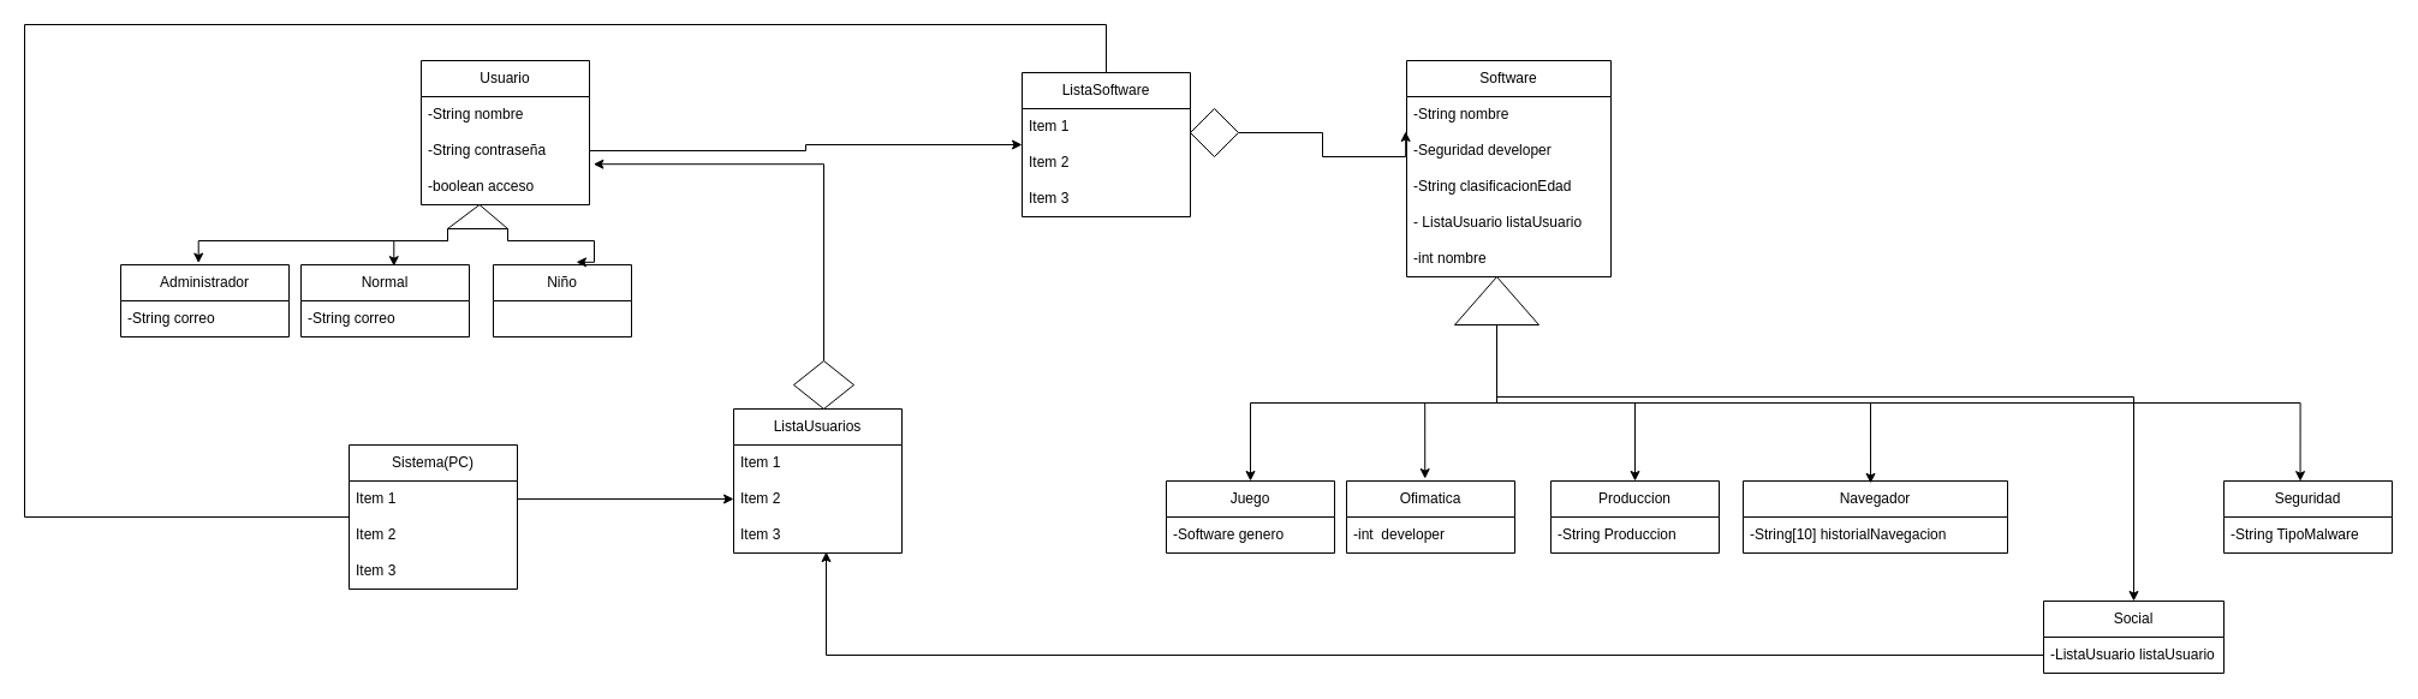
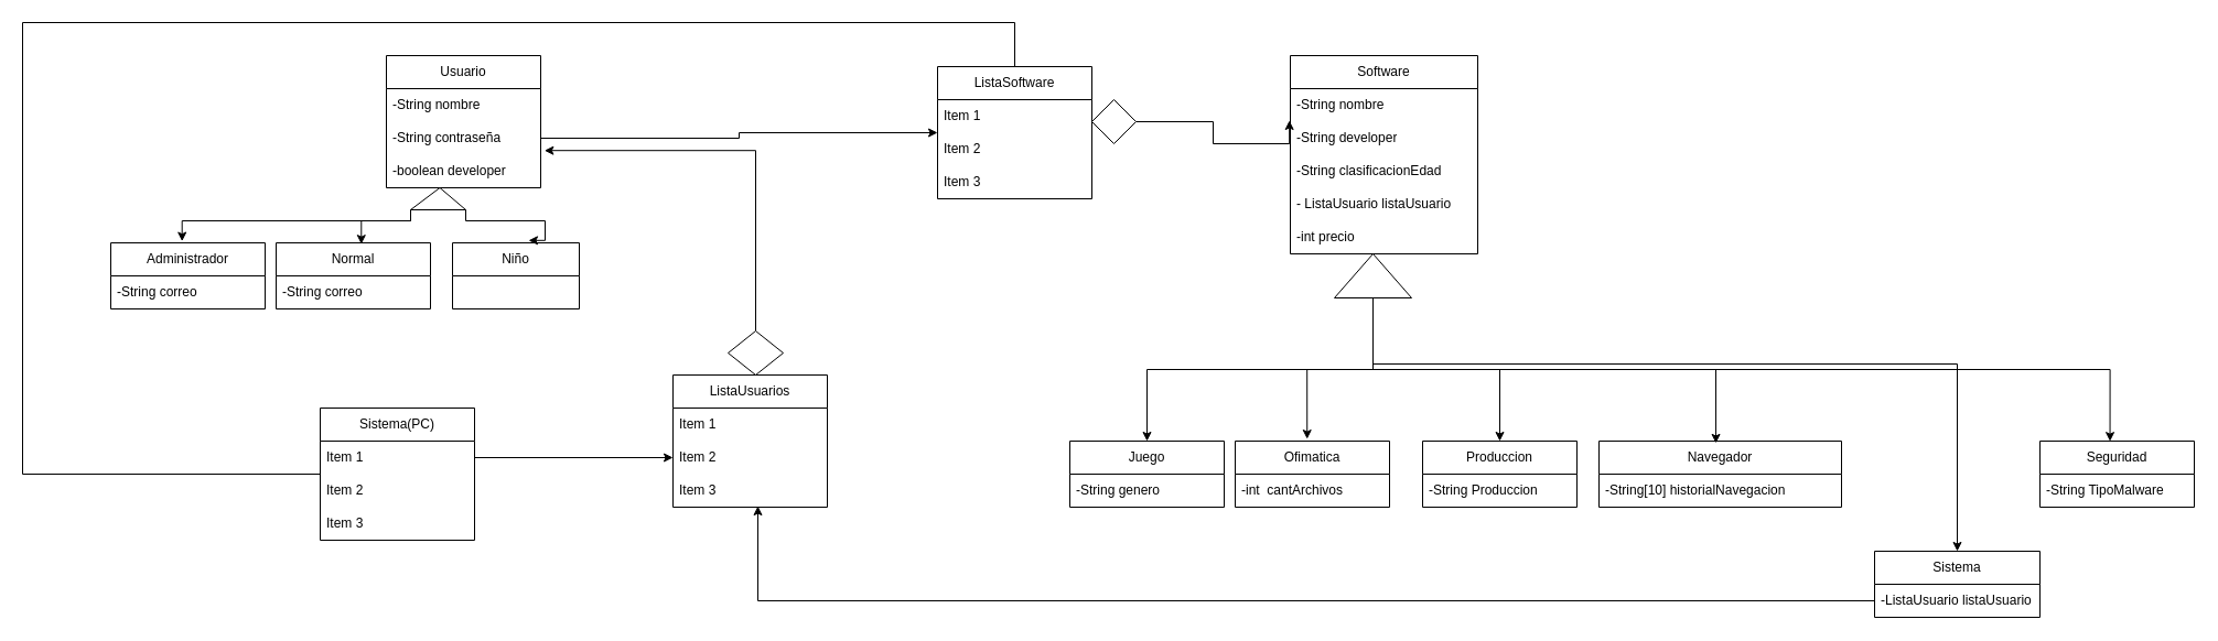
  <mxCell id="0" />
  <mxCell id="1" parent="0" />
  <mxCell id="2" value="Usuario" style="swimlane;fontStyle=0;childLayout=stackLayout;horizontal=1;startSize=30;horizontalStack=0;resizeParent=1;resizeParentMax=0;resizeLast=0;collapsible=1;marginBottom=0;whiteSpace=wrap;html=1;" parent="1" vertex="1"><mxGeometry x="350" y="50" width="140" height="120" as="geometry" /></mxCell>
  <mxCell id="3" value="-String nombre" style="text;strokeColor=none;fillColor=none;align=left;verticalAlign=middle;spacingLeft=4;spacingRight=4;overflow=hidden;points=[[0,0.5],[1,0.5]];portConstraint=eastwest;rotatable=0;whiteSpace=wrap;html=1;" parent="2" vertex="1"><mxGeometry y="30" width="140" height="30" as="geometry" /></mxCell>
  <mxCell id="4" value="-String contraseña" style="text;strokeColor=none;fillColor=none;align=left;verticalAlign=middle;spacingLeft=4;spacingRight=4;overflow=hidden;points=[[0,0.5],[1,0.5]];portConstraint=eastwest;rotatable=0;whiteSpace=wrap;html=1;" parent="2" vertex="1"><mxGeometry y="60" width="140" height="30" as="geometry" /></mxCell>
- <mxCell id="5" value="-boolean acceso" style="text;strokeColor=none;fillColor=none;align=left;verticalAlign=middle;spacingLeft=4;spacingRight=4;overflow=hidden;points=[[0,0.5],[1,0.5]];portConstraint=eastwest;rotatable=0;whiteSpace=wrap;html=1;" vertex="1" parent="2"><mxGeometry y="90" width="140" height="30" as="geometry" /></mxCell>
+ <mxCell id="5" value="-boolean developer" style="text;strokeColor=none;fillColor=none;align=left;verticalAlign=middle;spacingLeft=4;spacingRight=4;overflow=hidden;points=[[0,0.5],[1,0.5]];portConstraint=eastwest;rotatable=0;whiteSpace=wrap;html=1;" vertex="1" parent="2"><mxGeometry y="90" width="140" height="30" as="geometry" /></mxCell>
  <mxCell id="6" value="Software" style="swimlane;fontStyle=0;childLayout=stackLayout;horizontal=1;startSize=30;horizontalStack=0;resizeParent=1;resizeParentMax=0;resizeLast=0;collapsible=1;marginBottom=0;whiteSpace=wrap;html=1;" parent="1" vertex="1"><mxGeometry x="1170" y="50" width="170" height="180" as="geometry" /></mxCell>
  <mxCell id="7" value="-String nombre" style="text;strokeColor=none;fillColor=none;align=left;verticalAlign=middle;spacingLeft=4;spacingRight=4;overflow=hidden;points=[[0,0.5],[1,0.5]];portConstraint=eastwest;rotatable=0;whiteSpace=wrap;html=1;" parent="6" vertex="1"><mxGeometry y="30" width="170" height="30" as="geometry" /></mxCell>
- <mxCell id="8" value="-Seguridad developer" style="text;strokeColor=none;fillColor=none;align=left;verticalAlign=middle;spacingLeft=4;spacingRight=4;overflow=hidden;points=[[0,0.5],[1,0.5]];portConstraint=eastwest;rotatable=0;whiteSpace=wrap;html=1;" parent="6" vertex="1"><mxGeometry y="60" width="170" height="30" as="geometry" /></mxCell>
+ <mxCell id="8" value="-String developer" style="text;strokeColor=none;fillColor=none;align=left;verticalAlign=middle;spacingLeft=4;spacingRight=4;overflow=hidden;points=[[0,0.5],[1,0.5]];portConstraint=eastwest;rotatable=0;whiteSpace=wrap;html=1;" parent="6" vertex="1"><mxGeometry y="60" width="170" height="30" as="geometry" /></mxCell>
  <mxCell id="9" value="-String clasificacionEdad" style="text;strokeColor=none;fillColor=none;align=left;verticalAlign=middle;spacingLeft=4;spacingRight=4;overflow=hidden;points=[[0,0.5],[1,0.5]];portConstraint=eastwest;rotatable=0;whiteSpace=wrap;html=1;" parent="6" vertex="1"><mxGeometry y="90" width="170" height="30" as="geometry" /></mxCell>
  <mxCell id="10" value="- ListaUsuario listaUsuario" style="text;strokeColor=none;fillColor=none;align=left;verticalAlign=middle;spacingLeft=4;spacingRight=4;overflow=hidden;points=[[0,0.5],[1,0.5]];portConstraint=eastwest;rotatable=0;whiteSpace=wrap;html=1;" parent="6" vertex="1"><mxGeometry y="120" width="170" height="30" as="geometry" /></mxCell>
- <mxCell id="11" value="-int nombre" style="text;strokeColor=none;fillColor=none;align=left;verticalAlign=middle;spacingLeft=4;spacingRight=4;overflow=hidden;points=[[0,0.5],[1,0.5]];portConstraint=eastwest;rotatable=0;whiteSpace=wrap;html=1;" parent="6" vertex="1"><mxGeometry y="150" width="170" height="30" as="geometry" /></mxCell>
+ <mxCell id="11" value="-int precio" style="text;strokeColor=none;fillColor=none;align=left;verticalAlign=middle;spacingLeft=4;spacingRight=4;overflow=hidden;points=[[0,0.5],[1,0.5]];portConstraint=eastwest;rotatable=0;whiteSpace=wrap;html=1;" parent="6" vertex="1"><mxGeometry y="150" width="170" height="30" as="geometry" /></mxCell>
  <mxCell id="12" value="Juego" style="swimlane;fontStyle=0;childLayout=stackLayout;horizontal=1;startSize=30;horizontalStack=0;resizeParent=1;resizeParentMax=0;resizeLast=0;collapsible=1;marginBottom=0;whiteSpace=wrap;html=1;" parent="1" vertex="1"><mxGeometry x="970" y="400" width="140" height="60" as="geometry" /></mxCell>
- <mxCell id="13" value="-Software genero" style="text;strokeColor=none;fillColor=none;align=left;verticalAlign=middle;spacingLeft=4;spacingRight=4;overflow=hidden;points=[[0,0.5],[1,0.5]];portConstraint=eastwest;rotatable=0;whiteSpace=wrap;html=1;" parent="12" vertex="1"><mxGeometry y="30" width="140" height="30" as="geometry" /></mxCell>
+ <mxCell id="13" value="-String genero" style="text;strokeColor=none;fillColor=none;align=left;verticalAlign=middle;spacingLeft=4;spacingRight=4;overflow=hidden;points=[[0,0.5],[1,0.5]];portConstraint=eastwest;rotatable=0;whiteSpace=wrap;html=1;" parent="12" vertex="1"><mxGeometry y="30" width="140" height="30" as="geometry" /></mxCell>
  <mxCell id="14" value="Ofimatica" style="swimlane;fontStyle=0;childLayout=stackLayout;horizontal=1;startSize=30;horizontalStack=0;resizeParent=1;resizeParentMax=0;resizeLast=0;collapsible=1;marginBottom=0;whiteSpace=wrap;html=1;" parent="1" vertex="1"><mxGeometry x="1120" y="400" width="140" height="60" as="geometry" /></mxCell>
- <mxCell id="15" value="-int&amp;nbsp; developer" style="text;strokeColor=none;fillColor=none;align=left;verticalAlign=middle;spacingLeft=4;spacingRight=4;overflow=hidden;points=[[0,0.5],[1,0.5]];portConstraint=eastwest;rotatable=0;whiteSpace=wrap;html=1;" parent="14" vertex="1"><mxGeometry y="30" width="140" height="30" as="geometry" /></mxCell>
+ <mxCell id="15" value="-int&amp;nbsp; cantArchivos" style="text;strokeColor=none;fillColor=none;align=left;verticalAlign=middle;spacingLeft=4;spacingRight=4;overflow=hidden;points=[[0,0.5],[1,0.5]];portConstraint=eastwest;rotatable=0;whiteSpace=wrap;html=1;" parent="14" vertex="1"><mxGeometry y="30" width="140" height="30" as="geometry" /></mxCell>
  <mxCell id="16" value="Produccion" style="swimlane;fontStyle=0;childLayout=stackLayout;horizontal=1;startSize=30;horizontalStack=0;resizeParent=1;resizeParentMax=0;resizeLast=0;collapsible=1;marginBottom=0;whiteSpace=wrap;html=1;" parent="1" vertex="1"><mxGeometry x="1290" y="400" width="140" height="60" as="geometry" /></mxCell>
  <mxCell id="17" value="-String Produccion" style="text;strokeColor=none;fillColor=none;align=left;verticalAlign=middle;spacingLeft=4;spacingRight=4;overflow=hidden;points=[[0,0.5],[1,0.5]];portConstraint=eastwest;rotatable=0;whiteSpace=wrap;html=1;" parent="16" vertex="1"><mxGeometry y="30" width="140" height="30" as="geometry" /></mxCell>
  <mxCell id="18" value="Navegador" style="swimlane;fontStyle=0;childLayout=stackLayout;horizontal=1;startSize=30;horizontalStack=0;resizeParent=1;resizeParentMax=0;resizeLast=0;collapsible=1;marginBottom=0;whiteSpace=wrap;html=1;" parent="1" vertex="1"><mxGeometry x="1450" y="400" width="220" height="60" as="geometry" /></mxCell>
  <mxCell id="19" value="-String[10] historialNavegacion&amp;nbsp;" style="text;strokeColor=none;fillColor=none;align=left;verticalAlign=middle;spacingLeft=4;spacingRight=4;overflow=hidden;points=[[0,0.5],[1,0.5]];portConstraint=eastwest;rotatable=0;whiteSpace=wrap;html=1;" parent="18" vertex="1"><mxGeometry y="30" width="220" height="30" as="geometry" /></mxCell>
  <mxCell id="20" value="Seguridad" style="swimlane;fontStyle=0;childLayout=stackLayout;horizontal=1;startSize=30;horizontalStack=0;resizeParent=1;resizeParentMax=0;resizeLast=0;collapsible=1;marginBottom=0;whiteSpace=wrap;html=1;" parent="1" vertex="1"><mxGeometry x="1850" y="400" width="140" height="60" as="geometry" /></mxCell>
  <mxCell id="21" value="-String TipoMalware" style="text;strokeColor=none;fillColor=none;align=left;verticalAlign=middle;spacingLeft=4;spacingRight=4;overflow=hidden;points=[[0,0.5],[1,0.5]];portConstraint=eastwest;rotatable=0;whiteSpace=wrap;html=1;" parent="20" vertex="1"><mxGeometry y="30" width="140" height="30" as="geometry" /></mxCell>
- <mxCell id="22" value="Social" style="swimlane;fontStyle=0;childLayout=stackLayout;horizontal=1;startSize=30;horizontalStack=0;resizeParent=1;resizeParentMax=0;resizeLast=0;collapsible=1;marginBottom=0;whiteSpace=wrap;html=1;" parent="1" vertex="1"><mxGeometry x="1700" y="500" width="150" height="60" as="geometry" /></mxCell>
+ <mxCell id="22" value="Sistema" style="swimlane;fontStyle=0;childLayout=stackLayout;horizontal=1;startSize=30;horizontalStack=0;resizeParent=1;resizeParentMax=0;resizeLast=0;collapsible=1;marginBottom=0;whiteSpace=wrap;html=1;" parent="1" vertex="1"><mxGeometry x="1700" y="500" width="150" height="60" as="geometry" /></mxCell>
  <mxCell id="23" value="-ListaUsuario listaUsuario" style="text;strokeColor=none;fillColor=none;align=left;verticalAlign=middle;spacingLeft=4;spacingRight=4;overflow=hidden;points=[[0,0.5],[1,0.5]];portConstraint=eastwest;rotatable=0;whiteSpace=wrap;html=1;" parent="22" vertex="1"><mxGeometry y="30" width="150" height="30" as="geometry" /></mxCell>
  <mxCell id="24" style="edgeStyle=orthogonalEdgeStyle;rounded=0;orthogonalLoop=1;jettySize=auto;html=1;entryX=0.466;entryY=-0.032;entryDx=0;entryDy=0;entryPerimeter=0;" parent="1" source="30" target="14" edge="1"><mxGeometry relative="1" as="geometry" /></mxCell>
  <mxCell id="25" style="edgeStyle=orthogonalEdgeStyle;rounded=0;orthogonalLoop=1;jettySize=auto;html=1;exitX=0.5;exitY=1;exitDx=0;exitDy=0;exitPerimeter=0;entryX=0.5;entryY=0;entryDx=0;entryDy=0;" parent="1" source="30" target="16" edge="1"><mxGeometry relative="1" as="geometry" /></mxCell>
  <mxCell id="26" style="edgeStyle=orthogonalEdgeStyle;rounded=0;orthogonalLoop=1;jettySize=auto;html=1;exitX=0.5;exitY=1;exitDx=0;exitDy=0;exitPerimeter=0;entryX=0.482;entryY=0.032;entryDx=0;entryDy=0;entryPerimeter=0;" parent="1" source="30" target="18" edge="1"><mxGeometry relative="1" as="geometry" /></mxCell>
  <mxCell id="27" style="edgeStyle=orthogonalEdgeStyle;rounded=0;orthogonalLoop=1;jettySize=auto;html=1;exitX=0.5;exitY=1;exitDx=0;exitDy=0;exitPerimeter=0;" parent="1" source="30" target="22" edge="1"><mxGeometry relative="1" as="geometry"><Array as="points"><mxPoint x="1245" y="330" /><mxPoint x="1775" y="330" /></Array></mxGeometry></mxCell>
  <mxCell id="28" style="edgeStyle=orthogonalEdgeStyle;rounded=0;orthogonalLoop=1;jettySize=auto;html=1;exitX=0.5;exitY=1;exitDx=0;exitDy=0;exitPerimeter=0;entryX=0.454;entryY=0.003;entryDx=0;entryDy=0;entryPerimeter=0;" parent="1" source="30" target="20" edge="1"><mxGeometry relative="1" as="geometry" /></mxCell>
  <mxCell id="29" style="edgeStyle=orthogonalEdgeStyle;rounded=0;orthogonalLoop=1;jettySize=auto;html=1;exitX=0.5;exitY=1;exitDx=0;exitDy=0;exitPerimeter=0;" parent="1" source="30" target="12" edge="1"><mxGeometry relative="1" as="geometry" /></mxCell>
  <mxCell id="30" value="" style="verticalLabelPosition=bottom;verticalAlign=top;html=1;shape=mxgraph.basic.acute_triangle;dx=0.5;" parent="1" vertex="1"><mxGeometry x="1210" y="230" width="70" height="40" as="geometry" /></mxCell>
  <mxCell id="31" value="ListaSoftware" style="swimlane;fontStyle=0;childLayout=stackLayout;horizontal=1;startSize=30;horizontalStack=0;resizeParent=1;resizeParentMax=0;resizeLast=0;collapsible=1;marginBottom=0;whiteSpace=wrap;html=1;" parent="1" vertex="1"><mxGeometry x="850" y="60" width="140" height="120" as="geometry" /></mxCell>
  <mxCell id="32" value="Item 1" style="text;strokeColor=none;fillColor=none;align=left;verticalAlign=middle;spacingLeft=4;spacingRight=4;overflow=hidden;points=[[0,0.5],[1,0.5]];portConstraint=eastwest;rotatable=0;whiteSpace=wrap;html=1;" parent="31" vertex="1"><mxGeometry y="30" width="140" height="30" as="geometry" /></mxCell>
  <mxCell id="33" value="Item 2" style="text;strokeColor=none;fillColor=none;align=left;verticalAlign=middle;spacingLeft=4;spacingRight=4;overflow=hidden;points=[[0,0.5],[1,0.5]];portConstraint=eastwest;rotatable=0;whiteSpace=wrap;html=1;" parent="31" vertex="1"><mxGeometry y="60" width="140" height="30" as="geometry" /></mxCell>
  <mxCell id="34" value="Item 3" style="text;strokeColor=none;fillColor=none;align=left;verticalAlign=middle;spacingLeft=4;spacingRight=4;overflow=hidden;points=[[0,0.5],[1,0.5]];portConstraint=eastwest;rotatable=0;whiteSpace=wrap;html=1;" parent="31" vertex="1"><mxGeometry y="90" width="140" height="30" as="geometry" /></mxCell>
  <mxCell id="35" style="edgeStyle=orthogonalEdgeStyle;rounded=0;orthogonalLoop=1;jettySize=auto;html=1;exitX=1;exitY=0.5;exitDx=0;exitDy=0;entryX=-0.005;entryY=0.966;entryDx=0;entryDy=0;entryPerimeter=0;" parent="1" source="36" target="7" edge="1"><mxGeometry relative="1" as="geometry" /></mxCell>
  <mxCell id="36" value="" style="rhombus;whiteSpace=wrap;html=1;" parent="1" vertex="1"><mxGeometry x="990" y="90" width="40" height="40" as="geometry" /></mxCell>
  <mxCell id="37" style="edgeStyle=orthogonalEdgeStyle;rounded=0;orthogonalLoop=1;jettySize=auto;html=1;" parent="1" source="4" target="33" edge="1"><mxGeometry relative="1" as="geometry"><Array as="points"><mxPoint x="670" y="125" /><mxPoint x="670" y="120" /></Array></mxGeometry></mxCell>
  <mxCell id="38" value="ListaUsuarios" style="swimlane;fontStyle=0;childLayout=stackLayout;horizontal=1;startSize=30;horizontalStack=0;resizeParent=1;resizeParentMax=0;resizeLast=0;collapsible=1;marginBottom=0;whiteSpace=wrap;html=1;" parent="1" vertex="1"><mxGeometry x="610" y="340" width="140" height="120" as="geometry" /></mxCell>
  <mxCell id="39" value="Item 1" style="text;strokeColor=none;fillColor=none;align=left;verticalAlign=middle;spacingLeft=4;spacingRight=4;overflow=hidden;points=[[0,0.5],[1,0.5]];portConstraint=eastwest;rotatable=0;whiteSpace=wrap;html=1;" parent="38" vertex="1"><mxGeometry y="30" width="140" height="30" as="geometry" /></mxCell>
  <mxCell id="40" value="Item 2" style="text;strokeColor=none;fillColor=none;align=left;verticalAlign=middle;spacingLeft=4;spacingRight=4;overflow=hidden;points=[[0,0.5],[1,0.5]];portConstraint=eastwest;rotatable=0;whiteSpace=wrap;html=1;" parent="38" vertex="1"><mxGeometry y="60" width="140" height="30" as="geometry" /></mxCell>
  <mxCell id="41" value="Item 3" style="text;strokeColor=none;fillColor=none;align=left;verticalAlign=middle;spacingLeft=4;spacingRight=4;overflow=hidden;points=[[0,0.5],[1,0.5]];portConstraint=eastwest;rotatable=0;whiteSpace=wrap;html=1;" parent="38" vertex="1"><mxGeometry y="90" width="140" height="30" as="geometry" /></mxCell>
  <mxCell id="42" style="edgeStyle=orthogonalEdgeStyle;rounded=0;orthogonalLoop=1;jettySize=auto;html=1;exitX=0.5;exitY=0;exitDx=0;exitDy=0;entryX=1.024;entryY=0.873;entryDx=0;entryDy=0;entryPerimeter=0;" parent="1" source="43" target="4" edge="1"><mxGeometry relative="1" as="geometry" /></mxCell>
  <mxCell id="43" value="" style="rhombus;whiteSpace=wrap;html=1;" parent="1" vertex="1"><mxGeometry x="660" y="300" width="50" height="40" as="geometry" /></mxCell>
  <mxCell id="44" style="edgeStyle=orthogonalEdgeStyle;rounded=0;orthogonalLoop=1;jettySize=auto;html=1;endArrow=none;" parent="1" source="45" target="31" edge="1"><mxGeometry relative="1" as="geometry"><Array as="points"><mxPoint x="20" y="430" /><mxPoint x="20" y="20" /><mxPoint x="920" y="20" /></Array></mxGeometry></mxCell>
  <mxCell id="45" value="Sistema(PC)" style="swimlane;fontStyle=0;childLayout=stackLayout;horizontal=1;startSize=30;horizontalStack=0;resizeParent=1;resizeParentMax=0;resizeLast=0;collapsible=1;marginBottom=0;whiteSpace=wrap;html=1;" parent="1" vertex="1"><mxGeometry x="290" y="370" width="140" height="120" as="geometry" /></mxCell>
  <mxCell id="46" value="Item 1" style="text;strokeColor=none;fillColor=none;align=left;verticalAlign=middle;spacingLeft=4;spacingRight=4;overflow=hidden;points=[[0,0.5],[1,0.5]];portConstraint=eastwest;rotatable=0;whiteSpace=wrap;html=1;" parent="45" vertex="1"><mxGeometry y="30" width="140" height="30" as="geometry" /></mxCell>
  <mxCell id="47" value="Item 2" style="text;strokeColor=none;fillColor=none;align=left;verticalAlign=middle;spacingLeft=4;spacingRight=4;overflow=hidden;points=[[0,0.5],[1,0.5]];portConstraint=eastwest;rotatable=0;whiteSpace=wrap;html=1;" parent="45" vertex="1"><mxGeometry y="60" width="140" height="30" as="geometry" /></mxCell>
  <mxCell id="48" value="Item 3" style="text;strokeColor=none;fillColor=none;align=left;verticalAlign=middle;spacingLeft=4;spacingRight=4;overflow=hidden;points=[[0,0.5],[1,0.5]];portConstraint=eastwest;rotatable=0;whiteSpace=wrap;html=1;" parent="45" vertex="1"><mxGeometry y="90" width="140" height="30" as="geometry" /></mxCell>
  <mxCell id="49" style="edgeStyle=orthogonalEdgeStyle;rounded=0;orthogonalLoop=1;jettySize=auto;html=1;entryX=0;entryY=0.5;entryDx=0;entryDy=0;" parent="1" source="46" target="40" edge="1"><mxGeometry relative="1" as="geometry" /></mxCell>
  <mxCell id="50" style="edgeStyle=orthogonalEdgeStyle;rounded=0;orthogonalLoop=1;jettySize=auto;html=1;entryX=0.55;entryY=0.967;entryDx=0;entryDy=0;entryPerimeter=0;" parent="1" source="23" target="41" edge="1"><mxGeometry relative="1" as="geometry" /></mxCell>
  <mxCell id="51" value="Administrador" style="swimlane;fontStyle=0;childLayout=stackLayout;horizontal=1;startSize=30;horizontalStack=0;resizeParent=1;resizeParentMax=0;resizeLast=0;collapsible=1;marginBottom=0;whiteSpace=wrap;html=1;" vertex="1" parent="1"><mxGeometry x="100" y="220" width="140" height="60" as="geometry" /></mxCell>
  <mxCell id="52" value="-String correo" style="text;strokeColor=none;fillColor=none;align=left;verticalAlign=middle;spacingLeft=4;spacingRight=4;overflow=hidden;points=[[0,0.5],[1,0.5]];portConstraint=eastwest;rotatable=0;whiteSpace=wrap;html=1;" vertex="1" parent="51"><mxGeometry y="30" width="140" height="30" as="geometry" /></mxCell>
  <mxCell id="53" value="Normal" style="swimlane;fontStyle=0;childLayout=stackLayout;horizontal=1;startSize=30;horizontalStack=0;resizeParent=1;resizeParentMax=0;resizeLast=0;collapsible=1;marginBottom=0;whiteSpace=wrap;html=1;" vertex="1" parent="1"><mxGeometry x="250" y="220" width="140" height="60" as="geometry" /></mxCell>
  <mxCell id="54" value="-String correo" style="text;strokeColor=none;fillColor=none;align=left;verticalAlign=middle;spacingLeft=4;spacingRight=4;overflow=hidden;points=[[0,0.5],[1,0.5]];portConstraint=eastwest;rotatable=0;whiteSpace=wrap;html=1;" vertex="1" parent="53"><mxGeometry y="30" width="140" height="30" as="geometry" /></mxCell>
  <mxCell id="55" value="Niño" style="swimlane;fontStyle=0;childLayout=stackLayout;horizontal=1;startSize=30;horizontalStack=0;resizeParent=1;resizeParentMax=0;resizeLast=0;collapsible=1;marginBottom=0;whiteSpace=wrap;html=1;" vertex="1" parent="1"><mxGeometry x="410" y="220" width="115" height="60" as="geometry" /></mxCell>
  <mxCell id="56" style="edgeStyle=orthogonalEdgeStyle;rounded=0;orthogonalLoop=1;jettySize=auto;html=1;exitX=0;exitY=1;exitDx=0;exitDy=0;exitPerimeter=0;entryX=0.462;entryY=-0.024;entryDx=0;entryDy=0;entryPerimeter=0;" edge="1" parent="1" source="59" target="51"><mxGeometry relative="1" as="geometry"><Array as="points"><mxPoint x="372" y="200" /><mxPoint x="165" y="200" /></Array></mxGeometry></mxCell>
  <mxCell id="57" style="edgeStyle=orthogonalEdgeStyle;rounded=0;orthogonalLoop=1;jettySize=auto;html=1;exitX=0;exitY=1;exitDx=0;exitDy=0;exitPerimeter=0;entryX=0.552;entryY=0.019;entryDx=0;entryDy=0;entryPerimeter=0;" edge="1" parent="1" source="59" target="53"><mxGeometry relative="1" as="geometry"><Array as="points"><mxPoint x="372" y="200" /><mxPoint x="327" y="200" /></Array></mxGeometry></mxCell>
  <mxCell id="58" style="edgeStyle=orthogonalEdgeStyle;rounded=0;orthogonalLoop=1;jettySize=auto;html=1;exitX=1;exitY=1;exitDx=0;exitDy=0;exitPerimeter=0;entryX=0.6;entryY=-0.036;entryDx=0;entryDy=0;entryPerimeter=0;" edge="1" parent="1" source="59" target="55"><mxGeometry relative="1" as="geometry"><Array as="points"><mxPoint x="422" y="200" /><mxPoint x="494" y="200" /></Array></mxGeometry></mxCell>
  <mxCell id="59" value="" style="verticalLabelPosition=bottom;verticalAlign=top;html=1;shape=mxgraph.basic.acute_triangle;dx=0.53;" vertex="1" parent="1"><mxGeometry x="372" y="170" width="50" height="20" as="geometry" /></mxCell>
